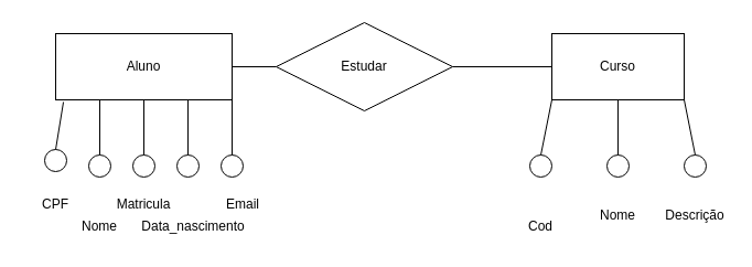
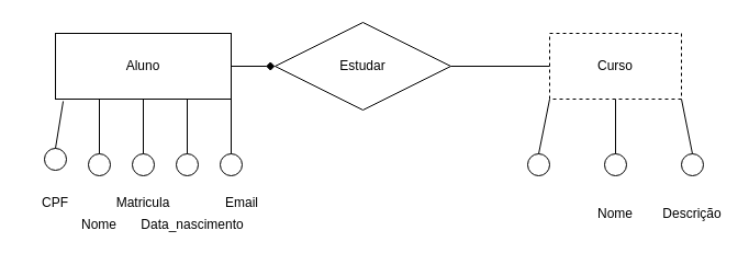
  <mxCell id="0" />
  <mxCell id="1" parent="0" />
  <mxCell id="2" value="Estudar" style="rhombus;whiteSpace=wrap;html=1;" vertex="1" parent="1"><mxGeometry x="250" y="20" width="160" height="80" as="geometry" /></mxCell>
  <mxCell id="3" value="Aluno" style="rounded=0;whiteSpace=wrap;html=1;" vertex="1" parent="1"><mxGeometry x="50" y="30" width="160" height="60" as="geometry" /></mxCell>
- <mxCell id="4" value="Curso" style="rounded=0;whiteSpace=wrap;html=1;" vertex="1" parent="1"><mxGeometry x="500" y="30" width="120" height="60" as="geometry" /></mxCell>
+ <mxCell id="4" value="Curso" style="rounded=0;whiteSpace=wrap;html=1;dashed=1;" vertex="1" parent="1"><mxGeometry x="500" y="30" width="120" height="60" as="geometry" /></mxCell>
  <mxCell id="5" value="" style="endArrow=none;html=1;rounded=0;entryX=0;entryY=0.5;entryDx=0;entryDy=0;" edge="1" parent="1" target="4"><mxGeometry width="50" height="50" relative="1" as="geometry"><mxPoint x="410" y="60" as="sourcePoint" /><mxPoint x="460" y="10" as="targetPoint" /></mxGeometry></mxCell>
- <mxCell id="6" value="" style="endArrow=none;html=1;rounded=0;entryX=0;entryY=0.5;entryDx=0;entryDy=0;exitX=1;exitY=0.5;exitDx=0;exitDy=0;" edge="1" parent="1" source="3" target="2"><mxGeometry width="50" height="50" relative="1" as="geometry"><mxPoint x="180" y="70" as="sourcePoint" /><mxPoint x="250" y="70" as="targetPoint" /></mxGeometry></mxCell>
+ <mxCell id="6" value="" style="endArrow=diamond;html=1;rounded=0;entryX=0;entryY=0.5;entryDx=0;entryDy=0;exitX=1;exitY=0.5;exitDx=0;exitDy=0;" edge="1" parent="1" source="3" target="2"><mxGeometry width="50" height="50" relative="1" as="geometry"><mxPoint x="180" y="70" as="sourcePoint" /><mxPoint x="250" y="70" as="targetPoint" /></mxGeometry></mxCell>
  <mxCell id="7" value="" style="ellipse;whiteSpace=wrap;html=1;aspect=fixed;" vertex="1" parent="1"><mxGeometry x="40" y="135" width="20" height="20" as="geometry" /></mxCell>
  <mxCell id="8" value="" style="ellipse;whiteSpace=wrap;html=1;aspect=fixed;" vertex="1" parent="1"><mxGeometry x="80" y="140" width="20" height="20" as="geometry" /></mxCell>
  <mxCell id="9" value="" style="ellipse;whiteSpace=wrap;html=1;aspect=fixed;" vertex="1" parent="1"><mxGeometry x="120" y="140" width="20" height="20" as="geometry" /></mxCell>
  <mxCell id="10" value="" style="ellipse;whiteSpace=wrap;html=1;aspect=fixed;" vertex="1" parent="1"><mxGeometry x="160" y="140" width="20" height="20" as="geometry" /></mxCell>
  <mxCell id="11" value="" style="ellipse;whiteSpace=wrap;html=1;aspect=fixed;" vertex="1" parent="1"><mxGeometry x="480" y="140" width="20" height="20" as="geometry" /></mxCell>
  <mxCell id="12" value="" style="ellipse;whiteSpace=wrap;html=1;aspect=fixed;" vertex="1" parent="1"><mxGeometry x="550" y="140" width="20" height="20" as="geometry" /></mxCell>
  <mxCell id="13" value="" style="ellipse;whiteSpace=wrap;html=1;aspect=fixed;" vertex="1" parent="1"><mxGeometry x="620" y="140" width="20" height="20" as="geometry" /></mxCell>
  <mxCell id="14" value="CPF" style="text;strokeColor=none;align=center;fillColor=none;html=1;verticalAlign=middle;whiteSpace=wrap;rounded=0;" vertex="1" parent="1"><mxGeometry x="20" y="170" width="60" height="30" as="geometry" /></mxCell>
  <mxCell id="15" value="Nome" style="text;strokeColor=none;align=center;fillColor=none;html=1;verticalAlign=middle;whiteSpace=wrap;rounded=0;" vertex="1" parent="1"><mxGeometry x="60" y="190" width="60" height="30" as="geometry" /></mxCell>
  <mxCell id="16" value="Matricula" style="text;strokeColor=none;align=center;fillColor=none;html=1;verticalAlign=middle;whiteSpace=wrap;rounded=0;" vertex="1" parent="1"><mxGeometry x="100" y="170" width="60" height="30" as="geometry" /></mxCell>
  <mxCell id="17" value="Data_nascimento" style="text;strokeColor=none;align=center;fillColor=none;html=1;verticalAlign=middle;whiteSpace=wrap;rounded=0;" vertex="1" parent="1"><mxGeometry x="145" y="190" width="60" height="30" as="geometry" /></mxCell>
  <mxCell id="18" value="" style="ellipse;whiteSpace=wrap;html=1;aspect=fixed;fillStyle=auto;" vertex="1" parent="1"><mxGeometry x="200" y="140" width="20" height="20" as="geometry" /></mxCell>
  <mxCell id="19" value="Email" style="text;strokeColor=none;align=center;fillColor=none;html=1;verticalAlign=middle;whiteSpace=wrap;rounded=0;" vertex="1" parent="1"><mxGeometry x="190" y="170" width="60" height="30" as="geometry" /></mxCell>
  <mxCell id="20" value="" style="endArrow=none;html=1;rounded=0;exitX=0.5;exitY=0;exitDx=0;exitDy=0;entryX=0.044;entryY=1.033;entryDx=0;entryDy=0;entryPerimeter=0;" edge="1" parent="1" source="7" target="3"><mxGeometry width="50" height="50" relative="1" as="geometry"><mxPoint x="0" y="140" as="sourcePoint" /><mxPoint x="50" y="90" as="targetPoint" /></mxGeometry></mxCell>
  <mxCell id="21" value="" style="endArrow=none;html=1;rounded=0;exitX=0.5;exitY=0;exitDx=0;exitDy=0;entryX=0.25;entryY=1;entryDx=0;entryDy=0;" edge="1" parent="1" source="8" target="3"><mxGeometry width="50" height="50" relative="1" as="geometry"><mxPoint x="60" y="145" as="sourcePoint" /><mxPoint x="67" y="102" as="targetPoint" /></mxGeometry></mxCell>
  <mxCell id="22" value="" style="endArrow=none;html=1;rounded=0;entryX=0.5;entryY=1;entryDx=0;entryDy=0;exitX=0.5;exitY=0;exitDx=0;exitDy=0;" edge="1" parent="1" source="9" target="3"><mxGeometry width="50" height="50" relative="1" as="geometry"><mxPoint x="130" y="120" as="sourcePoint" /><mxPoint x="77" y="112" as="targetPoint" /></mxGeometry></mxCell>
  <mxCell id="23" value="" style="endArrow=none;html=1;rounded=0;entryX=0.75;entryY=1;entryDx=0;entryDy=0;exitX=0.5;exitY=0;exitDx=0;exitDy=0;" edge="1" parent="1" source="10" target="3"><mxGeometry width="50" height="50" relative="1" as="geometry"><mxPoint x="170" y="120" as="sourcePoint" /><mxPoint x="87" y="122" as="targetPoint" /></mxGeometry></mxCell>
  <mxCell id="24" value="" style="endArrow=none;html=1;rounded=0;entryX=1;entryY=1;entryDx=0;entryDy=0;exitX=0.5;exitY=0;exitDx=0;exitDy=0;" edge="1" parent="1" source="18" target="3"><mxGeometry width="50" height="50" relative="1" as="geometry"><mxPoint x="210" y="120" as="sourcePoint" /><mxPoint x="97" y="132" as="targetPoint" /></mxGeometry></mxCell>
  <mxCell id="25" value="" style="endArrow=none;html=1;rounded=0;entryX=0;entryY=1;entryDx=0;entryDy=0;exitX=0.5;exitY=0;exitDx=0;exitDy=0;" edge="1" parent="1" source="11" target="4"><mxGeometry width="50" height="50" relative="1" as="geometry"><mxPoint x="320" y="380" as="sourcePoint" /><mxPoint x="370" y="330" as="targetPoint" /></mxGeometry></mxCell>
  <mxCell id="26" value="" style="endArrow=none;html=1;rounded=0;entryX=0.5;entryY=1;entryDx=0;entryDy=0;exitX=0.5;exitY=0;exitDx=0;exitDy=0;" edge="1" parent="1" source="12" target="4"><mxGeometry width="50" height="50" relative="1" as="geometry"><mxPoint x="560" y="130" as="sourcePoint" /><mxPoint x="370" y="330" as="targetPoint" /></mxGeometry></mxCell>
  <mxCell id="27" value="" style="endArrow=none;html=1;rounded=0;entryX=1;entryY=1;entryDx=0;entryDy=0;exitX=0.5;exitY=0;exitDx=0;exitDy=0;" edge="1" parent="1" source="13" target="4"><mxGeometry width="50" height="50" relative="1" as="geometry"><mxPoint x="320" y="380" as="sourcePoint" /><mxPoint x="370" y="330" as="targetPoint" /></mxGeometry></mxCell>
- <mxCell id="28" value="Cod" style="text;strokeColor=none;align=center;fillColor=none;html=1;verticalAlign=middle;whiteSpace=wrap;rounded=0;" vertex="1" parent="1"><mxGeometry x="460" y="190" width="60" height="30" as="geometry" /></mxCell>
  <mxCell id="29" value="Nome" style="text;strokeColor=none;align=center;fillColor=none;html=1;verticalAlign=middle;whiteSpace=wrap;rounded=0;" vertex="1" parent="1"><mxGeometry x="530" y="180" width="60" height="30" as="geometry" /></mxCell>
  <mxCell id="30" value="Descrição" style="text;strokeColor=none;align=center;fillColor=none;html=1;verticalAlign=middle;whiteSpace=wrap;rounded=0;" vertex="1" parent="1"><mxGeometry x="600" y="180" width="60" height="30" as="geometry" /></mxCell>
